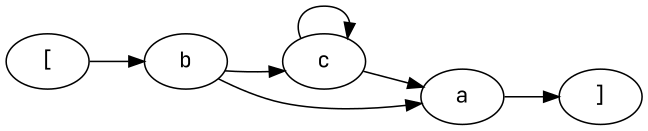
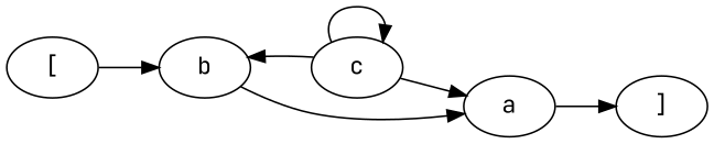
  digraph {
    fontname="JetBrains Mono"
    rankdir=LR
    node [fontname="JetBrains Mono"]
    edge [fontname="JetBrains Mono"]
    n1 [label="["]
    n2 [label=b]
    n3 [label=c]
    n4 [label=a]
    n5 [label="]"]
    n1 -> n2
-   n2 -> n3
+   n3 -> n2
    n2 -> n4
    n3 -> n3
    n3 -> n4
    n4 -> n5
  }
